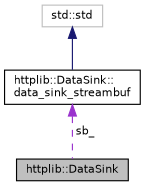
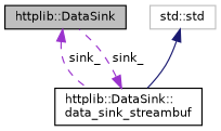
  digraph {
    node [color=black fillcolor=white fontname=Helvetica fontsize=10 shape=record style=filled]
    edge [color=darkorchid3 dir=back fontname=Helvetica fontsize=10 labelfontname=Helvetica labelfontsize=10 style=dashed]
    n1 [fillcolor=grey75 fontcolor=black height=0.2 label="httplib::DataSink" width=0.4]
    n2 [height=0.2 label="httplib::DataSink::\ldata_sink_streambuf" width=0.4]
    n3 [color=grey75 height=0.2 label="std::std" width=0.4]
-   n2 -> n1 [label=" sb_"]
+   n1 -> n2 [label=" sink_"]
+   n2 -> n1 [label=" sink_"]
    n3 -> n2 [color=midnightblue style=solid]
  }
